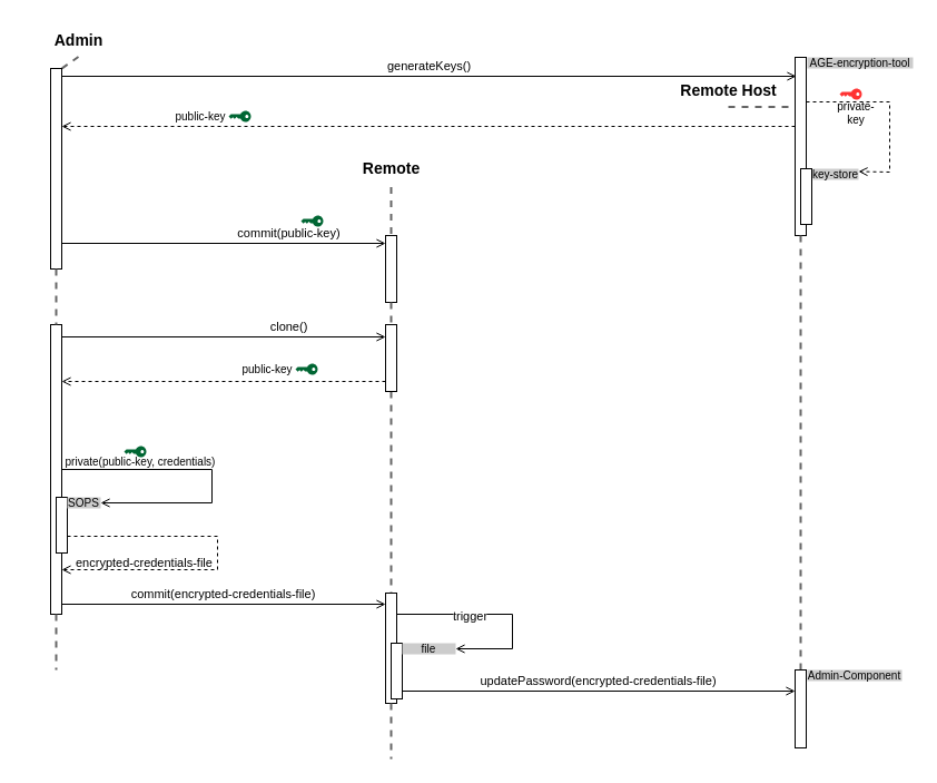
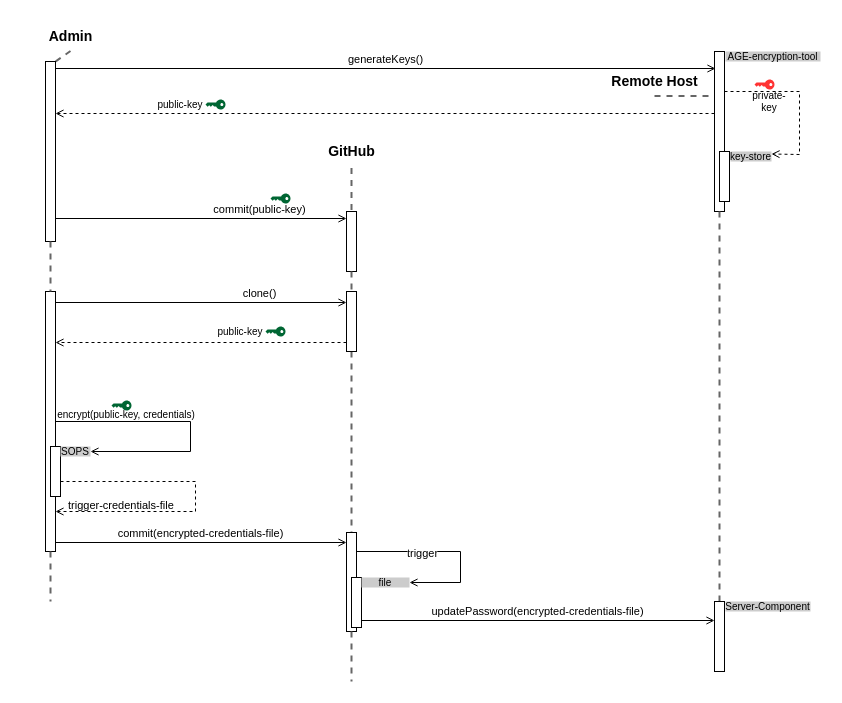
  <mxCell id="0" />
  <mxCell id="1" parent="0" />
- <mxCell id="2" value="Remote" style="text;strokeColor=none;fillColor=none;html=1;verticalAlign=middle;align=center;spacing=0;fontStyle=1;fontSize=14;" parent="1" vertex="1"><mxGeometry x="301" y="136" width="100" height="30" as="geometry" /></mxCell>
+ <mxCell id="2" value="GitHub" style="text;strokeColor=none;fillColor=none;html=1;verticalAlign=middle;align=center;spacing=0;fontStyle=1;fontSize=14;" parent="1" vertex="1"><mxGeometry x="301" y="136" width="100" height="30" as="geometry" /></mxCell>
  <mxCell id="3" value="" style="endArrow=none;dashed=1;html=1;rounded=0;fontFamily=Shadows Into Light;fontSize=14;strokeColor=#666666;strokeWidth=2;endFill=0;fontColor=#000000;" parent="1" source="19" target="34" edge="1"><mxGeometry width="50" height="50" relative="1" as="geometry"><mxPoint x="351" y="301" as="sourcePoint" /><mxPoint x="351" y="421" as="targetPoint" /></mxGeometry></mxCell>
  <mxCell id="4" value="" style="endArrow=none;dashed=1;html=1;rounded=0;fontFamily=Shadows Into Light;fontSize=14;strokeColor=#666666;strokeWidth=2;endFill=0;exitX=0.5;exitY=1;exitDx=0;exitDy=0;fontColor=#000000;" parent="1" target="5" edge="1"><mxGeometry width="50" height="50" relative="1" as="geometry"><mxPoint x="351" y="167.55" as="sourcePoint" /><mxPoint x="351" y="421" as="targetPoint" /></mxGeometry></mxCell>
  <mxCell id="5" value="" style="html=1;points=[];perimeter=orthogonalPerimeter;outlineConnect=0;targetShapes=umlLifeline;portConstraint=eastwest;newEdgeStyle={&quot;edgeStyle&quot;:&quot;elbowEdgeStyle&quot;,&quot;elbow&quot;:&quot;vertical&quot;,&quot;curved&quot;:0,&quot;rounded&quot;:0};" parent="1" vertex="1"><mxGeometry x="346" y="211" width="10" height="60" as="geometry" /></mxCell>
  <mxCell id="6" value="" style="endArrow=none;dashed=1;html=1;rounded=0;fontFamily=Shadows Into Light;fontSize=14;strokeColor=#666666;strokeWidth=2;endFill=0;exitX=0.5;exitY=1;exitDx=0;exitDy=0;fontColor=#000000;" parent="1" source="7" target="8" edge="1"><mxGeometry width="50" height="50" relative="1" as="geometry"><mxPoint x="719" y="25.55" as="sourcePoint" /><mxPoint x="719" y="275.55" as="targetPoint" /></mxGeometry></mxCell>
  <mxCell id="7" value="Remote Host" style="text;strokeColor=none;fillColor=none;html=1;verticalAlign=middle;align=center;spacing=0;fontStyle=1;fontSize=14;" parent="1" vertex="1"><mxGeometry x="604" y="65.55" width="100" height="30" as="geometry" /></mxCell>
  <mxCell id="8" value="" style="html=1;points=[];perimeter=orthogonalPerimeter;outlineConnect=0;targetShapes=umlLifeline;portConstraint=eastwest;newEdgeStyle={&quot;edgeStyle&quot;:&quot;elbowEdgeStyle&quot;,&quot;elbow&quot;:&quot;vertical&quot;,&quot;curved&quot;:0,&quot;rounded&quot;:0};" parent="1" vertex="1"><mxGeometry x="714" y="51" width="10" height="160" as="geometry" /></mxCell>
  <mxCell id="9" value="generateKeys()" style="html=1;verticalAlign=bottom;labelBackgroundColor=none;endArrow=open;endFill=0;rounded=0;" parent="1" edge="1"><mxGeometry width="160" relative="1" as="geometry"><mxPoint x="55" y="68" as="sourcePoint" /><mxPoint x="715" y="68" as="targetPoint" /></mxGeometry></mxCell>
  <mxCell id="10" value="commit(public-key)" style="html=1;verticalAlign=bottom;labelBackgroundColor=none;endArrow=open;endFill=0;rounded=0;" parent="1" target="5" edge="1"><mxGeometry x="0.403" width="160" relative="1" as="geometry"><mxPoint x="55" y="218" as="sourcePoint" /><mxPoint x="330" y="218" as="targetPoint" /><mxPoint as="offset" /></mxGeometry></mxCell>
  <mxCell id="11" value="" style="html=1;points=[];perimeter=orthogonalPerimeter;outlineConnect=0;targetShapes=umlLifeline;portConstraint=eastwest;newEdgeStyle={&quot;edgeStyle&quot;:&quot;elbowEdgeStyle&quot;,&quot;elbow&quot;:&quot;vertical&quot;,&quot;curved&quot;:0,&quot;rounded&quot;:0};" parent="1" vertex="1"><mxGeometry x="719" y="151" width="10" height="50" as="geometry" /></mxCell>
  <mxCell id="12" value="key-store" style="text;whiteSpace=wrap;html=1;verticalAlign=middle;align=center;spacing=0;fontSize=10;fillColor=#CCCCCC;spacingTop=1;spacingLeft=0;spacingBottom=2;spacingRight=0;" parent="1" vertex="1"><mxGeometry x="730" y="151" width="41" height="10" as="geometry" /></mxCell>
  <mxCell id="13" value="" style="html=1;verticalAlign=bottom;labelBackgroundColor=none;endArrow=open;endFill=0;dashed=1;rounded=0;movable=1;resizable=1;rotatable=1;deletable=1;editable=1;locked=0;connectable=1;entryX=1;entryY=0.25;entryDx=0;entryDy=0;" parent="1" source="8" target="12" edge="1"><mxGeometry width="160" relative="1" as="geometry"><mxPoint x="925.52" y="101" as="sourcePoint" /><mxPoint x="759" y="141" as="targetPoint" /><Array as="points"><mxPoint x="799" y="91" /><mxPoint x="799" y="154" /></Array></mxGeometry></mxCell>
  <mxCell id="14" value="" style="sketch=0;pointerEvents=1;shadow=0;dashed=0;html=1;strokeColor=none;fillColor=#006633;labelPosition=center;verticalLabelPosition=bottom;verticalAlign=top;outlineConnect=0;align=center;shape=mxgraph.office.security.key_permissions;fontSize=10;rotation=90;" parent="1" vertex="1"><mxGeometry x="275" y="188" width="10" height="20" as="geometry" /></mxCell>
  <mxCell id="15" value="" style="sketch=0;pointerEvents=1;shadow=0;dashed=0;html=1;strokeColor=none;fillColor=#FF3333;labelPosition=center;verticalLabelPosition=bottom;verticalAlign=top;outlineConnect=0;align=center;shape=mxgraph.office.security.key_permissions;fontSize=10;rotation=90;" parent="1" vertex="1"><mxGeometry x="759" y="74" width="10" height="20" as="geometry" /></mxCell>
  <mxCell id="16" value="private-key" style="text;whiteSpace=wrap;html=1;verticalAlign=middle;align=center;spacing=0;fontSize=10;fillColor=none;" parent="1" vertex="1"><mxGeometry x="749" y="91" width="40" height="20" as="geometry" /></mxCell>
  <mxCell id="17" value="AGE-encryption-tool" style="text;whiteSpace=wrap;html=1;verticalAlign=middle;align=center;spacing=0;fontSize=10;fillColor=#CCCCCC;spacingTop=1;spacingLeft=0;spacingBottom=2;spacingRight=0;" parent="1" vertex="1"><mxGeometry x="725" y="51" width="95" height="10" as="geometry" /></mxCell>
  <mxCell id="18" value="clone()" style="html=1;verticalAlign=bottom;labelBackgroundColor=none;endArrow=open;endFill=0;rounded=0;" parent="1" target="19" edge="1"><mxGeometry x="0.403" width="160" relative="1" as="geometry"><mxPoint x="55" y="302" as="sourcePoint" /><mxPoint x="300" y="301" as="targetPoint" /><mxPoint as="offset" /></mxGeometry></mxCell>
  <mxCell id="19" value="" style="html=1;points=[];perimeter=orthogonalPerimeter;outlineConnect=0;targetShapes=umlLifeline;portConstraint=eastwest;newEdgeStyle={&quot;edgeStyle&quot;:&quot;elbowEdgeStyle&quot;,&quot;elbow&quot;:&quot;vertical&quot;,&quot;curved&quot;:0,&quot;rounded&quot;:0};" parent="1" vertex="1"><mxGeometry x="346" y="291" width="10" height="60" as="geometry" /></mxCell>
  <mxCell id="20" value="" style="html=1;verticalAlign=bottom;labelBackgroundColor=none;endArrow=open;endFill=0;dashed=1;rounded=0;" parent="1" source="19" edge="1"><mxGeometry width="160" relative="1" as="geometry"><mxPoint x="500" y="341" as="sourcePoint" /><mxPoint x="55" y="342" as="targetPoint" /></mxGeometry></mxCell>
  <mxCell id="21" value="" style="endArrow=none;dashed=1;html=1;rounded=0;fontFamily=Shadows Into Light;fontSize=14;strokeColor=#666666;strokeWidth=2;endFill=0;exitX=0.5;exitY=1;exitDx=0;exitDy=0;fontColor=#000000;" parent="1" source="22" target="23" edge="1"><mxGeometry width="50" height="50" relative="1" as="geometry"><mxPoint x="50" y="25.55" as="sourcePoint" /><mxPoint x="50" y="210.55" as="targetPoint" /></mxGeometry></mxCell>
  <mxCell id="22" value="Admin" style="text;strokeColor=none;fillColor=none;html=1;verticalAlign=middle;align=center;spacing=0;fontStyle=1;fontSize=14;" parent="1" vertex="1"><mxGeometry x="20" y="20.55" width="100" height="30" as="geometry" /></mxCell>
  <mxCell id="23" value="" style="html=1;points=[];perimeter=orthogonalPerimeter;outlineConnect=0;targetShapes=umlLifeline;portConstraint=eastwest;newEdgeStyle={&quot;edgeStyle&quot;:&quot;elbowEdgeStyle&quot;,&quot;elbow&quot;:&quot;vertical&quot;,&quot;curved&quot;:0,&quot;rounded&quot;:0};" parent="1" vertex="1"><mxGeometry x="45" y="61" width="10" height="180" as="geometry" /></mxCell>
  <mxCell id="24" value="" style="html=1;verticalAlign=bottom;labelBackgroundColor=none;endArrow=open;endFill=0;dashed=1;rounded=0;" parent="1" source="8" edge="1"><mxGeometry width="160" relative="1" as="geometry"><mxPoint x="295" y="113" as="sourcePoint" /><mxPoint x="55" y="113" as="targetPoint" /></mxGeometry></mxCell>
  <mxCell id="25" value="public-key" style="text;whiteSpace=wrap;html=1;verticalAlign=middle;align=center;spacing=0;fontSize=10;" parent="1" vertex="1"><mxGeometry x="150" y="94" width="60" height="20" as="geometry" /></mxCell>
  <mxCell id="26" value="" style="sketch=0;pointerEvents=1;shadow=0;dashed=0;html=1;strokeColor=none;fillColor=#006633;labelPosition=center;verticalLabelPosition=bottom;verticalAlign=top;outlineConnect=0;align=center;shape=mxgraph.office.security.key_permissions;fontSize=10;rotation=90;" parent="1" vertex="1"><mxGeometry x="210" y="94" width="10" height="20" as="geometry" /></mxCell>
  <mxCell id="27" value="" style="html=1;points=[];perimeter=orthogonalPerimeter;outlineConnect=0;targetShapes=umlLifeline;portConstraint=eastwest;newEdgeStyle={&quot;edgeStyle&quot;:&quot;elbowEdgeStyle&quot;,&quot;elbow&quot;:&quot;vertical&quot;,&quot;curved&quot;:0,&quot;rounded&quot;:0};" parent="1" vertex="1"><mxGeometry x="45" y="291" width="10" height="260" as="geometry" /></mxCell>
  <mxCell id="28" value="" style="group" parent="1" vertex="1" connectable="0"><mxGeometry x="210" y="321" width="75" height="20" as="geometry" /></mxCell>
  <mxCell id="29" value="public-key" style="text;whiteSpace=wrap;html=1;verticalAlign=middle;align=center;spacing=0;fontSize=10;" parent="28" vertex="1"><mxGeometry width="60" height="20" as="geometry" /></mxCell>
  <mxCell id="30" value="" style="sketch=0;pointerEvents=1;shadow=0;dashed=0;html=1;strokeColor=none;fillColor=#006633;labelPosition=center;verticalLabelPosition=bottom;verticalAlign=top;outlineConnect=0;align=center;shape=mxgraph.office.security.key_permissions;fontSize=10;rotation=90;" parent="28" vertex="1"><mxGeometry x="60" width="10" height="20" as="geometry" /></mxCell>
  <mxCell id="31" value="" style="html=1;points=[];perimeter=orthogonalPerimeter;outlineConnect=0;targetShapes=umlLifeline;portConstraint=eastwest;newEdgeStyle={&quot;edgeStyle&quot;:&quot;elbowEdgeStyle&quot;,&quot;elbow&quot;:&quot;vertical&quot;,&quot;curved&quot;:0,&quot;rounded&quot;:0};" parent="1" vertex="1"><mxGeometry x="50" y="446" width="10" height="50" as="geometry" /></mxCell>
  <mxCell id="32" value="SOPS" style="text;whiteSpace=wrap;html=1;verticalAlign=middle;align=center;spacing=0;fontSize=10;fillColor=#CCCCCC;spacingTop=1;spacingLeft=0;spacingBottom=2;spacingRight=0;" parent="1" vertex="1"><mxGeometry x="60" y="446" width="30" height="10" as="geometry" /></mxCell>
  <mxCell id="33" value="" style="html=1;verticalAlign=bottom;labelBackgroundColor=none;endArrow=open;endFill=0;rounded=0;movable=1;resizable=1;rotatable=1;deletable=1;editable=1;locked=0;connectable=1;entryX=1;entryY=0.5;entryDx=0;entryDy=0;" parent="1" target="32" edge="1"><mxGeometry width="160" relative="1" as="geometry"><mxPoint x="55" y="421" as="sourcePoint" /><mxPoint x="190" y="471" as="targetPoint" /><Array as="points"><mxPoint x="190" y="421" /><mxPoint x="190" y="451" /></Array></mxGeometry></mxCell>
  <mxCell id="34" value="" style="html=1;points=[];perimeter=orthogonalPerimeter;outlineConnect=0;targetShapes=umlLifeline;portConstraint=eastwest;newEdgeStyle={&quot;edgeStyle&quot;:&quot;elbowEdgeStyle&quot;,&quot;elbow&quot;:&quot;vertical&quot;,&quot;curved&quot;:0,&quot;rounded&quot;:0};" parent="1" vertex="1"><mxGeometry x="346" y="532" width="10" height="99" as="geometry" /></mxCell>
  <mxCell id="35" value="" style="endArrow=none;dashed=1;html=1;rounded=0;fontFamily=Shadows Into Light;fontSize=14;strokeColor=#666666;strokeWidth=2;endFill=0;fontColor=#000000;" parent="1" source="23" target="27" edge="1"><mxGeometry width="50" height="50" relative="1" as="geometry"><mxPoint x="-50" y="231" as="sourcePoint" /><mxPoint x="-50" y="496" as="targetPoint" /></mxGeometry></mxCell>
  <mxCell id="36" value="" style="endArrow=none;dashed=1;html=1;rounded=0;fontFamily=Shadows Into Light;fontSize=14;strokeColor=#666666;strokeWidth=2;endFill=0;fontColor=#000000;" parent="1" source="27" edge="1"><mxGeometry width="50" height="50" relative="1" as="geometry"><mxPoint x="80" y="561" as="sourcePoint" /><mxPoint x="50" y="601" as="targetPoint" /></mxGeometry></mxCell>
  <mxCell id="37" value="" style="endArrow=none;dashed=1;html=1;rounded=0;fontFamily=Shadows Into Light;fontSize=14;strokeColor=#666666;strokeWidth=2;endFill=0;fontColor=#000000;" parent="1" source="5" target="19" edge="1"><mxGeometry width="50" height="50" relative="1" as="geometry"><mxPoint x="391" y="291" as="sourcePoint" /><mxPoint x="391" y="341" as="targetPoint" /></mxGeometry></mxCell>
  <mxCell id="38" value="commit(encrypted-credentials-file)" style="html=1;verticalAlign=bottom;labelBackgroundColor=none;endArrow=open;endFill=0;rounded=0;" parent="1" edge="1"><mxGeometry x="-0.003" width="160" relative="1" as="geometry"><mxPoint x="55" y="542" as="sourcePoint" /><mxPoint x="346" y="542" as="targetPoint" /><mxPoint as="offset" /></mxGeometry></mxCell>
  <mxCell id="39" value="" style="sketch=0;pointerEvents=1;shadow=0;dashed=0;html=1;strokeColor=none;fillColor=#006633;labelPosition=center;verticalLabelPosition=bottom;verticalAlign=top;outlineConnect=0;align=center;shape=mxgraph.office.security.key_permissions;fontSize=10;rotation=90;" parent="1" vertex="1"><mxGeometry x="116" y="395" width="10" height="20" as="geometry" /></mxCell>
- <mxCell id="40" value="private(public-key, credentials)" style="text;whiteSpace=wrap;html=1;verticalAlign=middle;align=center;spacing=0;fontSize=10;" parent="1" vertex="1"><mxGeometry x="49" y="404" width="154" height="20" as="geometry" /></mxCell>
+ <mxCell id="40" value="encrypt(public-key, credentials)" style="text;whiteSpace=wrap;html=1;verticalAlign=middle;align=center;spacing=0;fontSize=10;" parent="1" vertex="1"><mxGeometry x="49" y="404" width="154" height="20" as="geometry" /></mxCell>
  <mxCell id="41" value="" style="html=1;verticalAlign=bottom;labelBackgroundColor=none;endArrow=open;endFill=0;rounded=0;movable=1;resizable=1;rotatable=1;deletable=1;editable=1;locked=0;connectable=1;dashed=1;" parent="1" target="27" edge="1"><mxGeometry width="160" relative="1" as="geometry"><mxPoint x="60" y="481" as="sourcePoint" /><mxPoint x="95" y="511" as="targetPoint" /><Array as="points"><mxPoint x="195" y="481" /><mxPoint x="195" y="511" /></Array></mxGeometry></mxCell>
- <mxCell id="42" value="&lt;span style=&quot;color: rgb(0, 0, 0); font-family: Helvetica; font-size: 11px; font-style: normal; font-variant-ligatures: normal; font-variant-caps: normal; font-weight: 400; letter-spacing: normal; orphans: 2; text-align: center; text-indent: 0px; text-transform: none; widows: 2; word-spacing: 0px; -webkit-text-stroke-width: 0px; background-color: rgb(255, 255, 255); text-decoration-thickness: initial; text-decoration-style: initial; text-decoration-color: initial; float: none; display: inline !important;&quot;&gt;encrypted-credentials-file&lt;/span&gt;" style="text;whiteSpace=wrap;html=1;" parent="1" vertex="1"><mxGeometry x="66" y="491" width="134" height="30" as="geometry" /></mxCell>
+ <mxCell id="42" value="&lt;span style=&quot;color: rgb(0, 0, 0); font-family: Helvetica; font-size: 11px; font-style: normal; font-variant-ligatures: normal; font-variant-caps: normal; font-weight: 400; letter-spacing: normal; orphans: 2; text-align: center; text-indent: 0px; text-transform: none; widows: 2; word-spacing: 0px; -webkit-text-stroke-width: 0px; background-color: rgb(255, 255, 255); text-decoration-thickness: initial; text-decoration-style: initial; text-decoration-color: initial; float: none; display: inline !important;&quot;&gt;trigger-credentials-file&lt;/span&gt;" style="text;whiteSpace=wrap;html=1;" parent="1" vertex="1"><mxGeometry x="66" y="491" width="134" height="30" as="geometry" /></mxCell>
  <mxCell id="43" value="" style="endArrow=none;dashed=1;html=1;rounded=0;fontFamily=Shadows Into Light;fontSize=14;strokeColor=#666666;strokeWidth=2;endFill=0;fontColor=#000000;" parent="1" source="8" target="50" edge="1"><mxGeometry width="50" height="50" relative="1" as="geometry"><mxPoint x="750" y="351" as="sourcePoint" /><mxPoint x="719" y="591" as="targetPoint" /></mxGeometry></mxCell>
  <mxCell id="44" value="" style="endArrow=none;dashed=1;html=1;rounded=0;fontFamily=Shadows Into Light;fontSize=14;strokeColor=#666666;strokeWidth=2;endFill=0;fontColor=#000000;" parent="1" source="34" edge="1"><mxGeometry width="50" height="50" relative="1" as="geometry"><mxPoint x="410" y="631" as="sourcePoint" /><mxPoint x="351" y="681" as="targetPoint" /></mxGeometry></mxCell>
  <mxCell id="45" value="" style="group" parent="1" vertex="1" connectable="0"><mxGeometry x="351" y="577" width="58" height="50" as="geometry" /></mxCell>
  <mxCell id="46" value="" style="html=1;points=[];perimeter=orthogonalPerimeter;outlineConnect=0;targetShapes=umlLifeline;portConstraint=eastwest;newEdgeStyle={&quot;edgeStyle&quot;:&quot;elbowEdgeStyle&quot;,&quot;elbow&quot;:&quot;vertical&quot;,&quot;curved&quot;:0,&quot;rounded&quot;:0};" parent="45" vertex="1"><mxGeometry width="10" height="50" as="geometry" /></mxCell>
  <mxCell id="47" value="file" style="text;whiteSpace=wrap;html=1;verticalAlign=middle;align=center;spacing=0;fontSize=10;fillColor=#CCCCCC;spacingTop=1;spacingLeft=0;spacingBottom=2;spacingRight=0;" parent="45" vertex="1"><mxGeometry x="10" width="48" height="10" as="geometry" /></mxCell>
  <mxCell id="48" value="" style="html=1;verticalAlign=bottom;labelBackgroundColor=none;endArrow=open;endFill=0;rounded=0;movable=1;resizable=1;rotatable=1;deletable=1;editable=1;locked=0;connectable=1;" parent="1" source="34" target="47" edge="1"><mxGeometry width="160" relative="1" as="geometry"><mxPoint x="370" y="551" as="sourcePoint" /><mxPoint x="420" y="581" as="targetPoint" /><Array as="points"><mxPoint x="460" y="551" /><mxPoint x="460" y="582" /></Array></mxGeometry></mxCell>
  <mxCell id="49" value="trigger" style="edgeLabel;html=1;align=center;verticalAlign=middle;resizable=0;points=[];" parent="48" vertex="1" connectable="0"><mxGeometry x="-0.304" y="-1" relative="1" as="geometry"><mxPoint as="offset" /></mxGeometry></mxCell>
  <mxCell id="50" value="" style="html=1;points=[];perimeter=orthogonalPerimeter;outlineConnect=0;targetShapes=umlLifeline;portConstraint=eastwest;newEdgeStyle={&quot;edgeStyle&quot;:&quot;elbowEdgeStyle&quot;,&quot;elbow&quot;:&quot;vertical&quot;,&quot;curved&quot;:0,&quot;rounded&quot;:0};" parent="1" vertex="1"><mxGeometry x="714" y="601" width="10" height="70" as="geometry" /></mxCell>
  <mxCell id="51" value="updatePassword(encrypted-credentials-file)" style="html=1;verticalAlign=bottom;labelBackgroundColor=none;endArrow=open;endFill=0;rounded=0;" parent="1" target="50" edge="1"><mxGeometry x="-0.003" width="160" relative="1" as="geometry"><mxPoint x="361" y="620" as="sourcePoint" /><mxPoint x="661" y="620" as="targetPoint" /><mxPoint as="offset" /></mxGeometry></mxCell>
- <mxCell id="52" value="Admin-Component" style="text;whiteSpace=wrap;html=1;verticalAlign=middle;align=center;spacing=0;fontSize=10;fillColor=#CCCCCC;spacingTop=1;spacingLeft=0;spacingBottom=2;spacingRight=0;" parent="1" vertex="1"><mxGeometry x="725" y="601" width="85" height="10" as="geometry" /></mxCell>
+ <mxCell id="52" value="Server-Component" style="text;whiteSpace=wrap;html=1;verticalAlign=middle;align=center;spacing=0;fontSize=10;fillColor=#CCCCCC;spacingTop=1;spacingLeft=0;spacingBottom=2;spacingRight=0;" parent="1" vertex="1"><mxGeometry x="725" y="601" width="85" height="10" as="geometry" /></mxCell>
